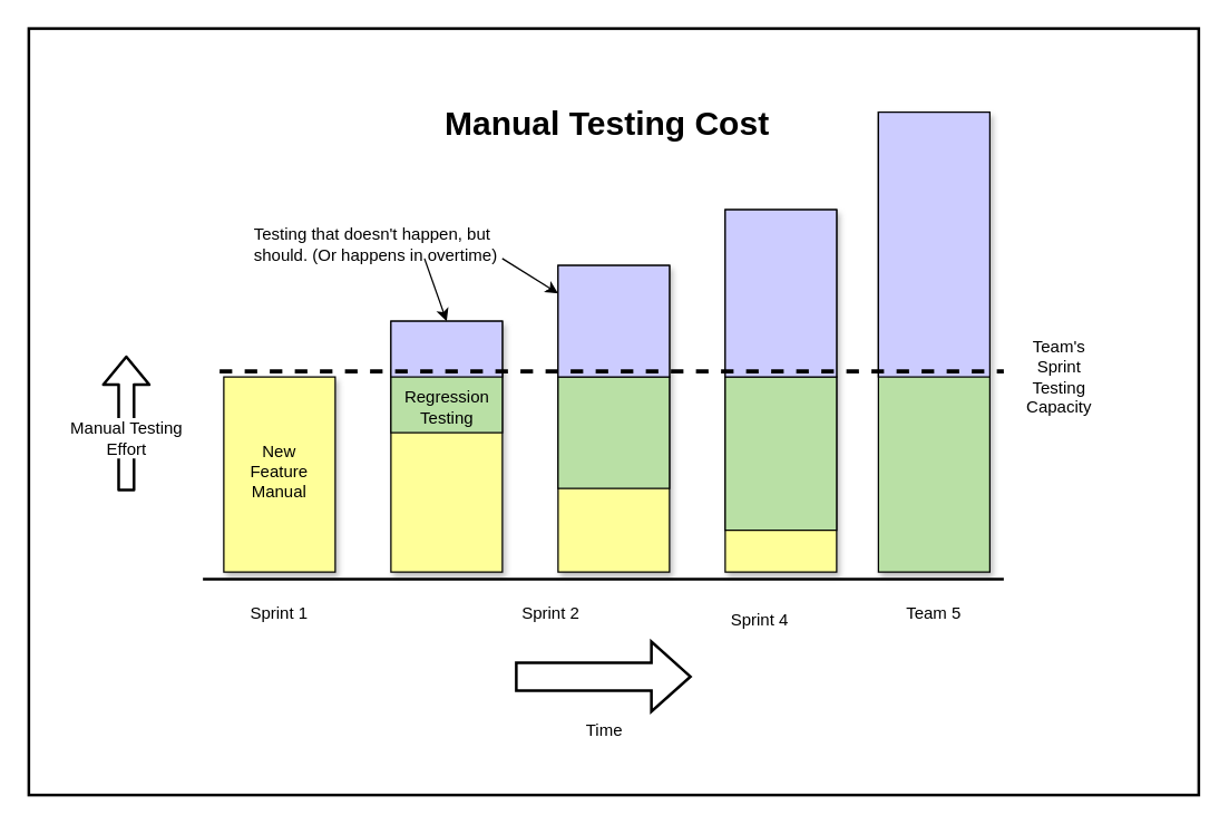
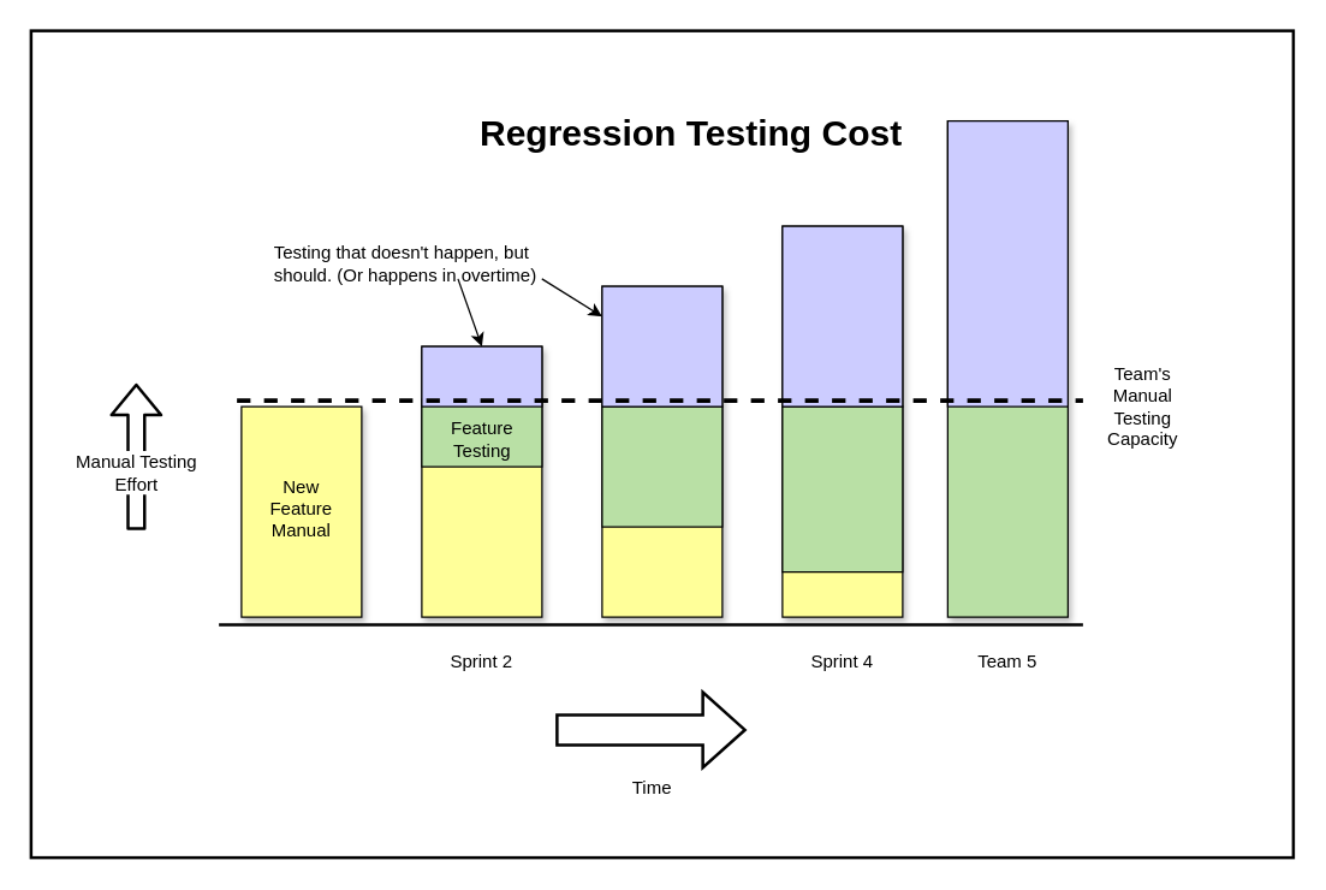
  <mxCell id="0" />
  <mxCell id="1" parent="0" />
  <mxCell id="2" value="" style="rounded=0;whiteSpace=wrap;html=1;shadow=0;strokeWidth=2;" parent="1" vertex="1"><mxGeometry x="20" y="20" width="840" height="550" as="geometry" /></mxCell>
- <mxCell id="3" value="&lt;h1&gt;Manual Testing Cost&lt;/h1&gt;" style="text;html=1;strokeColor=none;fillColor=none;spacing=5;spacingTop=-20;whiteSpace=wrap;overflow=hidden;rounded=0;" parent="1" vertex="1"><mxGeometry x="314" y="69" width="420" height="50" as="geometry" /></mxCell>
+ <mxCell id="3" value="&lt;h1&gt;Regression Testing Cost&lt;/h1&gt;" style="text;html=1;strokeColor=none;fillColor=none;spacing=5;spacingTop=-20;whiteSpace=wrap;overflow=hidden;rounded=0;" parent="1" vertex="1"><mxGeometry x="314" y="69" width="420" height="50" as="geometry" /></mxCell>
  <mxCell id="4" value="" style="line;strokeWidth=2;html=1;perimeter=backbonePerimeter;points=[];outlineConnect=0;" parent="1" vertex="1"><mxGeometry x="145" y="410" width="575" height="10" as="geometry" /></mxCell>
  <mxCell id="5" value="Time" style="verticalLabelPosition=bottom;verticalAlign=top;html=1;strokeWidth=2;shape=mxgraph.arrows2.arrow;dy=0.6;dx=28;notch=0;" parent="1" vertex="1"><mxGeometry x="370" y="460" width="125" height="50" as="geometry" /></mxCell>
  <mxCell id="6" value="" style="rounded=0;whiteSpace=wrap;html=1;fillColor=#FFFF99;shadow=1;" parent="1" vertex="1"><mxGeometry x="160" y="270" width="80" height="140" as="geometry" /></mxCell>
  <mxCell id="7" value="" style="rounded=0;whiteSpace=wrap;html=1;fillColor=#FFFF99;shadow=1;" parent="1" vertex="1"><mxGeometry x="400" y="190" width="80" height="220" as="geometry" /></mxCell>
  <mxCell id="8" value="" style="rounded=0;whiteSpace=wrap;html=1;fillColor=#FFFF99;shadow=1;" parent="1" vertex="1"><mxGeometry x="520" y="150" width="80" height="260" as="geometry" /></mxCell>
  <mxCell id="9" value="" style="rounded=0;whiteSpace=wrap;html=1;fillColor=#B9E0A5;shadow=1;" parent="1" vertex="1"><mxGeometry x="630" y="80" width="80" height="330" as="geometry" /></mxCell>
- <mxCell id="10" value="Sprint 1" style="text;html=1;strokeColor=none;fillColor=none;align=center;verticalAlign=middle;whiteSpace=wrap;rounded=0;" parent="1" vertex="1"><mxGeometry x="165" y="430" width="70" height="20" as="geometry" /></mxCell>
- <mxCell id="11" value="Sprint 2" style="text;html=1;strokeColor=none;fillColor=none;align=center;verticalAlign=middle;whiteSpace=wrap;rounded=0;" parent="1" vertex="1"><mxGeometry x="360" y="430" width="70" height="20" as="geometry" /></mxCell>
- <mxCell id="12" value="Sprint 4" style="text;html=1;strokeColor=none;fillColor=none;align=center;verticalAlign=middle;whiteSpace=wrap;rounded=0;" parent="1" vertex="1"><mxGeometry x="510" y="435" width="70" height="20" as="geometry" /></mxCell>
+ <mxCell id="11" value="Sprint 2" style="text;html=1;strokeColor=none;fillColor=none;align=center;verticalAlign=middle;whiteSpace=wrap;rounded=0;" parent="1" vertex="1"><mxGeometry x="285" y="430" width="70" height="20" as="geometry" /></mxCell>
+ <mxCell id="12" value="Sprint 4" style="text;html=1;strokeColor=none;fillColor=none;align=center;verticalAlign=middle;whiteSpace=wrap;rounded=0;" parent="1" vertex="1"><mxGeometry x="525" y="430" width="70" height="20" as="geometry" /></mxCell>
  <mxCell id="13" value="Team 5" style="text;html=1;strokeColor=none;fillColor=none;align=center;verticalAlign=middle;whiteSpace=wrap;rounded=0;" parent="1" vertex="1"><mxGeometry x="635" y="430" width="70" height="20" as="geometry" /></mxCell>
  <mxCell id="14" value="" style="rounded=0;whiteSpace=wrap;html=1;shadow=1;strokeColor=#000000;fillColor=#FFFF99;" parent="1" vertex="1"><mxGeometry x="280" y="230" width="80" height="180" as="geometry" /></mxCell>
  <mxCell id="15" value="" style="line;strokeWidth=1;fillColor=none;align=left;verticalAlign=middle;spacingTop=-1;spacingLeft=3;spacingRight=3;rotatable=0;labelPosition=right;points=[];portConstraint=eastwest;fontSize=12;" parent="1" vertex="1"><mxGeometry x="280" y="296" width="80" height="8" as="geometry" /></mxCell>
  <mxCell id="16" value="" style="line;strokeWidth=1;fillColor=none;align=left;verticalAlign=middle;spacingTop=-1;spacingLeft=3;spacingRight=3;rotatable=0;labelPosition=right;points=[];portConstraint=eastwest;fontSize=12;" parent="1" vertex="1"><mxGeometry x="280" y="266" width="80" height="8" as="geometry" /></mxCell>
  <mxCell id="17" value="" style="line;strokeWidth=1;fillColor=none;align=left;verticalAlign=middle;spacingTop=-1;spacingLeft=3;spacingRight=3;rotatable=0;labelPosition=right;points=[];portConstraint=eastwest;fontSize=12;" parent="1" vertex="1"><mxGeometry x="400" y="324" width="80" height="8" as="geometry" /></mxCell>
  <mxCell id="18" value="" style="line;strokeWidth=1;fillColor=none;align=left;verticalAlign=middle;spacingTop=-1;spacingLeft=3;spacingRight=3;rotatable=0;labelPosition=right;points=[];portConstraint=eastwest;fontSize=12;" parent="1" vertex="1"><mxGeometry x="400" y="250" width="80" height="8" as="geometry" /></mxCell>
  <mxCell id="19" value="" style="line;strokeWidth=1;fillColor=none;align=left;verticalAlign=middle;spacingTop=-1;spacingLeft=3;spacingRight=3;rotatable=0;labelPosition=right;points=[];portConstraint=eastwest;fontSize=12;" parent="1" vertex="1"><mxGeometry x="520" y="370" width="80" height="8" as="geometry" /></mxCell>
  <mxCell id="20" value="" style="line;strokeWidth=1;fillColor=none;align=left;verticalAlign=middle;spacingTop=-1;spacingLeft=3;spacingRight=3;rotatable=0;labelPosition=right;points=[];portConstraint=eastwest;fontSize=12;" parent="1" vertex="1"><mxGeometry x="520" y="226" width="80" height="8" as="geometry" /></mxCell>
  <mxCell id="21" value="" style="line;strokeWidth=1;fillColor=none;align=left;verticalAlign=middle;spacingTop=-1;spacingLeft=3;spacingRight=3;rotatable=0;labelPosition=right;points=[];portConstraint=eastwest;fontSize=12;" parent="1" vertex="1"><mxGeometry x="630" y="237" width="80" height="8" as="geometry" /></mxCell>
  <mxCell id="22" value="" style="rounded=0;whiteSpace=wrap;html=1;shadow=0;strokeColor=#000000;strokeWidth=1;fillColor=#B9E0A5;" parent="1" vertex="1"><mxGeometry x="280" y="265" width="80" height="45" as="geometry" /></mxCell>
  <mxCell id="23" value="" style="rounded=0;whiteSpace=wrap;html=1;shadow=0;strokeColor=#000000;strokeWidth=1;fillColor=#B9E0A5;direction=south;" parent="1" vertex="1"><mxGeometry x="400" y="270" width="80" height="80" as="geometry" /></mxCell>
  <mxCell id="24" value="" style="rounded=0;whiteSpace=wrap;html=1;shadow=0;strokeColor=#000000;strokeWidth=1;fillColor=#B9E0A5;" parent="1" vertex="1"><mxGeometry x="520" y="270" width="80" height="110" as="geometry" /></mxCell>
  <mxCell id="25" value="" style="rounded=0;whiteSpace=wrap;html=1;shadow=0;strokeColor=#000000;strokeWidth=1;fillColor=#CCCCFF;" parent="1" vertex="1"><mxGeometry x="280" y="230" width="80" height="40" as="geometry" /></mxCell>
  <mxCell id="26" value="" style="rounded=0;whiteSpace=wrap;html=1;shadow=0;strokeColor=#000000;strokeWidth=1;fillColor=#CCCCFF;" parent="1" vertex="1"><mxGeometry x="400" y="190" width="80" height="80" as="geometry" /></mxCell>
  <mxCell id="27" value="" style="rounded=0;whiteSpace=wrap;html=1;shadow=0;strokeColor=#000000;strokeWidth=1;fillColor=#CCCCFF;" parent="1" vertex="1"><mxGeometry x="520" y="150" width="80" height="120" as="geometry" /></mxCell>
  <mxCell id="28" value="" style="rounded=0;whiteSpace=wrap;html=1;shadow=0;strokeColor=#000000;strokeWidth=1;fillColor=#CCCCFF;" parent="1" vertex="1"><mxGeometry x="630" y="80" width="80" height="190" as="geometry" /></mxCell>
  <mxCell id="29" value="" style="line;strokeWidth=3;fillColor=none;align=left;verticalAlign=middle;spacingTop=-1;spacingLeft=3;spacingRight=3;rotatable=0;labelPosition=right;points=[];portConstraint=eastwest;fontSize=12;dashed=1;" parent="1" vertex="1"><mxGeometry x="157" y="262" width="563" height="8" as="geometry" /></mxCell>
- <mxCell id="30" value="Team's Sprint Testing Capacity" style="text;html=1;strokeColor=none;fillColor=none;align=center;verticalAlign=middle;whiteSpace=wrap;rounded=0;shadow=0;" parent="1" vertex="1"><mxGeometry x="740" y="260" width="40" height="20" as="geometry" /></mxCell>
+ <mxCell id="30" value="Team's Manual Testing Capacity" style="text;html=1;strokeColor=none;fillColor=none;align=center;verticalAlign=middle;whiteSpace=wrap;rounded=0;shadow=0;" parent="1" vertex="1"><mxGeometry x="740" y="260" width="40" height="20" as="geometry" /></mxCell>
  <mxCell id="31" style="edgeStyle=orthogonalEdgeStyle;rounded=0;orthogonalLoop=1;jettySize=auto;html=1;exitX=0.5;exitY=1;exitDx=0;exitDy=0;endArrow=none;endFill=0;strokeWidth=3;" parent="1" source="30" target="30" edge="1"><mxGeometry relative="1" as="geometry" /></mxCell>
  <mxCell id="32" value="New Feature Manual" style="text;html=1;strokeColor=none;fillColor=none;align=center;verticalAlign=middle;whiteSpace=wrap;rounded=0;shadow=0;" parent="1" vertex="1"><mxGeometry x="180" y="328" width="40" height="20" as="geometry" /></mxCell>
- <mxCell id="33" value="Regression Testing" style="text;html=1;strokeColor=none;fillColor=none;align=center;verticalAlign=middle;whiteSpace=wrap;rounded=0;shadow=0;" parent="1" vertex="1"><mxGeometry x="292.5" y="280" width="55" height="23" as="geometry" /></mxCell>
+ <mxCell id="33" value="Feature Testing" style="text;html=1;strokeColor=none;fillColor=none;align=center;verticalAlign=middle;whiteSpace=wrap;rounded=0;shadow=0;" parent="1" vertex="1"><mxGeometry x="292.5" y="280" width="55" height="23" as="geometry" /></mxCell>
  <mxCell id="34" value="Testing that doesn't happen, but should. (Or happens in overtime)" style="text;html=1;strokeColor=none;fillColor=none;align=left;verticalAlign=middle;whiteSpace=wrap;rounded=0;shadow=0;" parent="1" vertex="1"><mxGeometry x="180" y="170" width="190" height="10" as="geometry" /></mxCell>
  <mxCell id="35" value="" style="endArrow=classic;html=1;strokeWidth=1;exitX=0.947;exitY=1.5;exitDx=0;exitDy=0;entryX=0;entryY=0.25;entryDx=0;entryDy=0;exitPerimeter=0;" parent="1" source="34" target="26" edge="1"><mxGeometry width="50" height="50" relative="1" as="geometry"><mxPoint x="360" y="210" as="sourcePoint" /><mxPoint x="410" y="160" as="targetPoint" /></mxGeometry></mxCell>
  <mxCell id="36" value="" style="endArrow=classic;html=1;strokeWidth=1;entryX=0.5;entryY=0;entryDx=0;entryDy=0;exitX=0.653;exitY=1.5;exitDx=0;exitDy=0;exitPerimeter=0;" parent="1" source="34" target="25" edge="1"><mxGeometry width="50" height="50" relative="1" as="geometry"><mxPoint x="370" y="210" as="sourcePoint" /><mxPoint x="410" y="220" as="targetPoint" /></mxGeometry></mxCell>
  <mxCell id="37" value="" style="shape=flexArrow;endArrow=classic;html=1;strokeWidth=2;" parent="1" edge="1"><mxGeometry width="50" height="50" relative="1" as="geometry"><mxPoint x="90" y="352" as="sourcePoint" /><mxPoint x="90" y="254.5" as="targetPoint" /></mxGeometry></mxCell>
  <mxCell id="38" value="Manual Testing&lt;br&gt;Effort" style="text;html=1;resizable=0;points=[];align=center;verticalAlign=middle;labelBackgroundColor=#ffffff;" parent="37" vertex="1" connectable="0"><mxGeometry x="-0.2" y="1" relative="1" as="geometry"><mxPoint as="offset" /></mxGeometry></mxCell>
